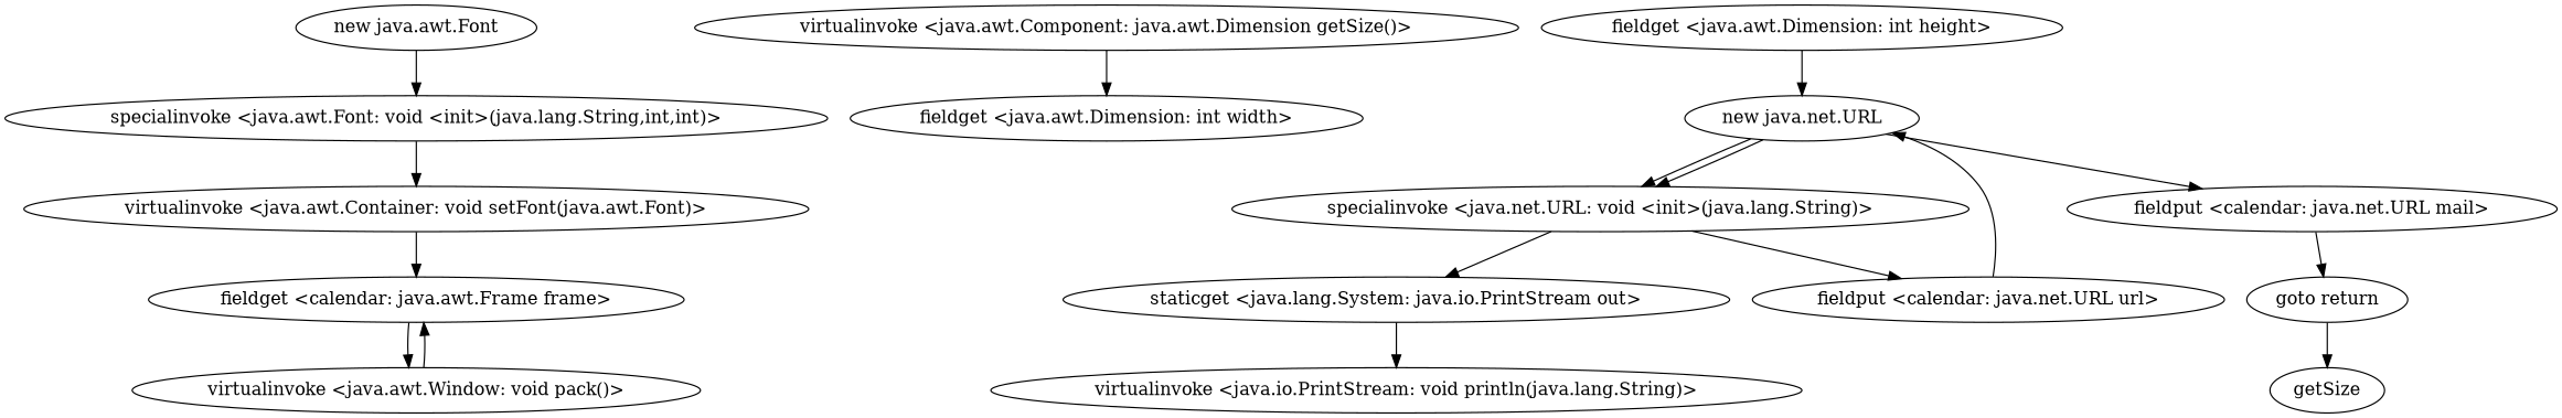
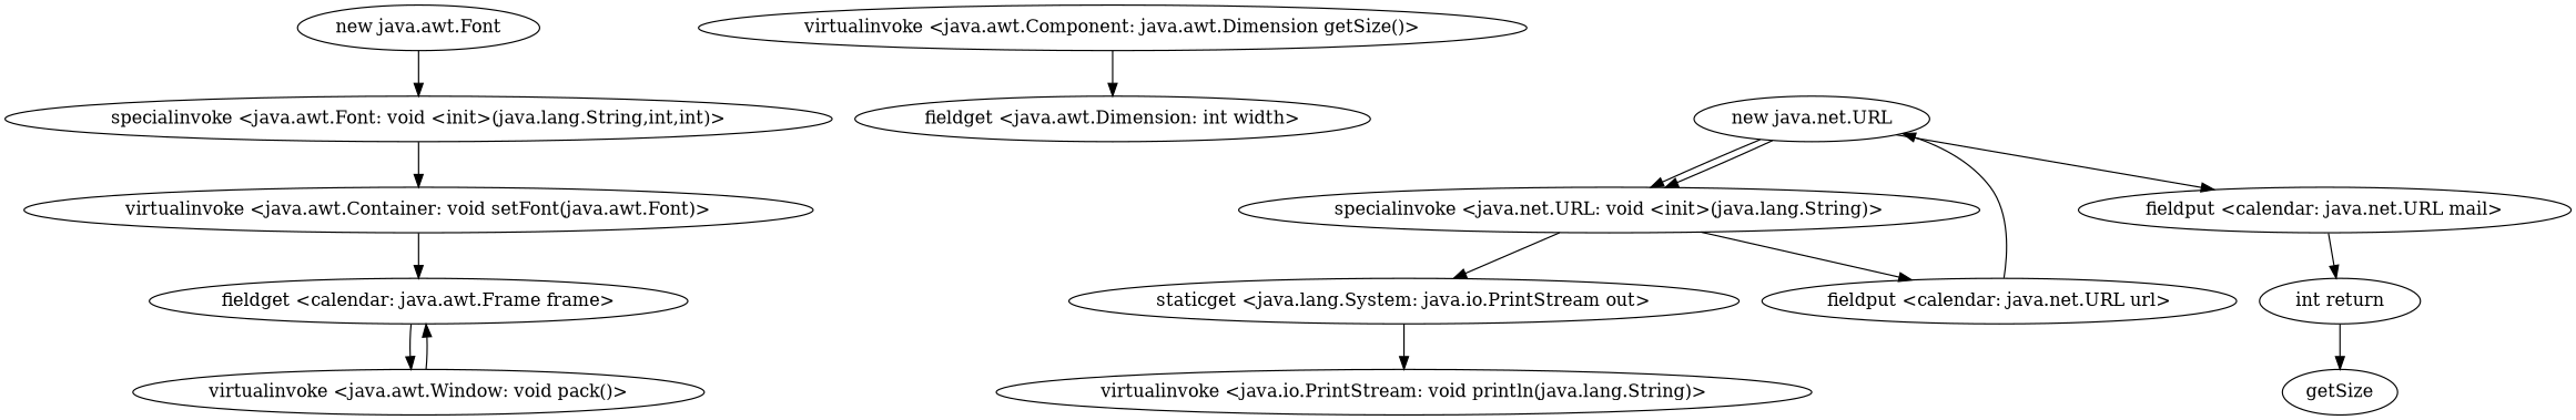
  digraph {
    "new java.awt.Font"
    "specialinvoke <java.awt.Font: void <init>(java.lang.String,int,int)>"
    "virtualinvoke <java.awt.Container: void setFont(java.awt.Font)>"
    "fieldget <calendar: java.awt.Frame frame>"
    "virtualinvoke <java.awt.Window: void pack()>"
    "virtualinvoke <java.awt.Component: java.awt.Dimension getSize()>"
    "fieldget <java.awt.Dimension: int width>"
-   "fieldget <java.awt.Dimension: int height>"
    "new java.net.URL"
    "specialinvoke <java.net.URL: void <init>(java.lang.String)>"
    "fieldput <calendar: java.net.URL mail>"
    "fieldput <calendar: java.net.URL url>"
    "staticget <java.lang.System: java.io.PrintStream out>"
-   "goto return"
+   "goto return" [label="int return"]
    "virtualinvoke <java.io.PrintStream: void println(java.lang.String)>"
    n16 [label=getSize]
    "new java.awt.Font" -> "specialinvoke <java.awt.Font: void <init>(java.lang.String,int,int)>"
    "specialinvoke <java.awt.Font: void <init>(java.lang.String,int,int)>" -> "virtualinvoke <java.awt.Container: void setFont(java.awt.Font)>"
    "virtualinvoke <java.awt.Container: void setFont(java.awt.Font)>" -> "fieldget <calendar: java.awt.Frame frame>"
    "fieldget <calendar: java.awt.Frame frame>" -> "virtualinvoke <java.awt.Window: void pack()>"
    "virtualinvoke <java.awt.Window: void pack()>" -> "fieldget <calendar: java.awt.Frame frame>"
    "virtualinvoke <java.awt.Component: java.awt.Dimension getSize()>" -> "fieldget <java.awt.Dimension: int width>"
-   "fieldget <java.awt.Dimension: int height>" -> "new java.net.URL"
    "new java.net.URL" -> "specialinvoke <java.net.URL: void <init>(java.lang.String)>"
    "new java.net.URL" -> "specialinvoke <java.net.URL: void <init>(java.lang.String)>"
    "new java.net.URL" -> "fieldput <calendar: java.net.URL mail>"
    "specialinvoke <java.net.URL: void <init>(java.lang.String)>" -> "fieldput <calendar: java.net.URL url>"
    "specialinvoke <java.net.URL: void <init>(java.lang.String)>" -> "staticget <java.lang.System: java.io.PrintStream out>"
    "fieldput <calendar: java.net.URL mail>" -> "goto return"
    "fieldput <calendar: java.net.URL url>" -> "new java.net.URL"
    "staticget <java.lang.System: java.io.PrintStream out>" -> "virtualinvoke <java.io.PrintStream: void println(java.lang.String)>"
    "goto return" -> n16
  }
